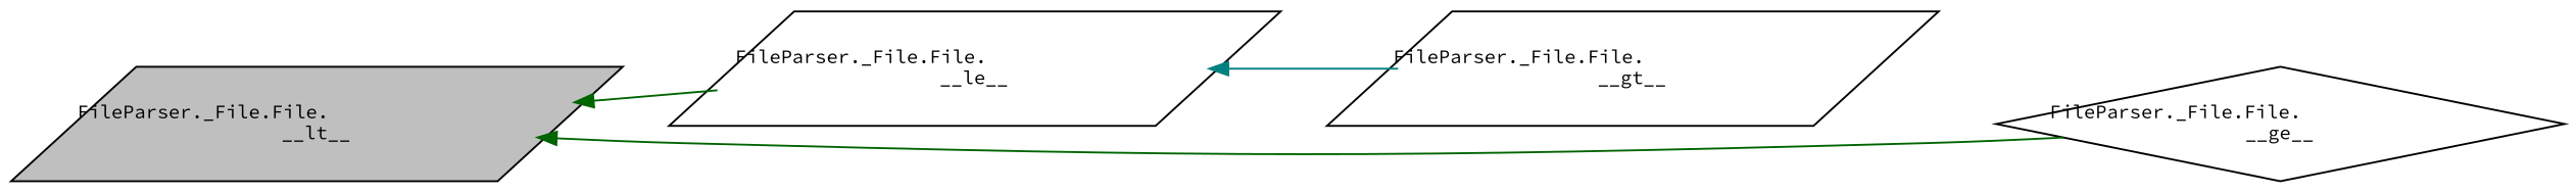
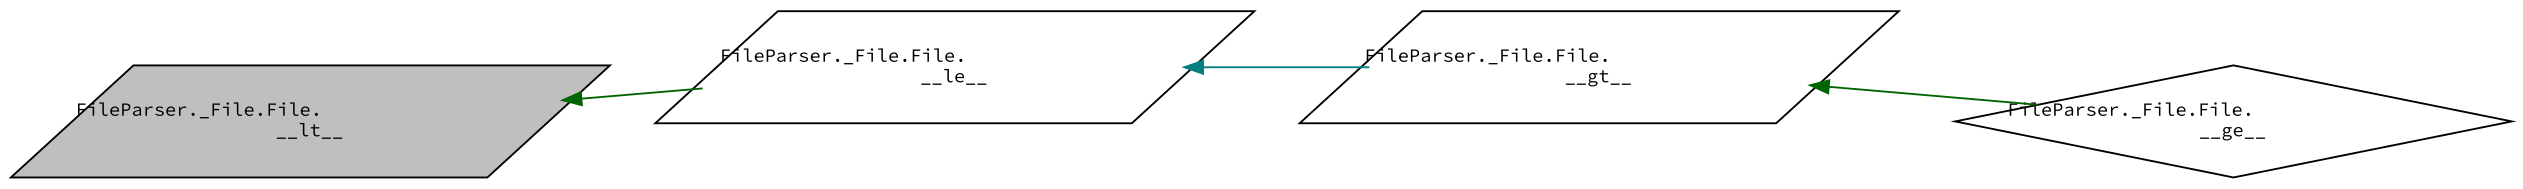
  digraph {
    fontname="Source Code Pro"
    rankdir=LR
    node [color=black fillcolor=white fontname="Source Code Pro" fontsize=10 shape=parallelogram style=filled]
    edge [color=darkgreen dir=back fontname="Source Code Pro" fontsize=10 labelfontname=Helvetica labelfontsize=10 style=solid]
    n1 [fillcolor=grey75 fontcolor=black height=0.2 label="FileParser._File.File.\l__lt__" width=0.4]
    n2 [height=0.2 label="FileParser._File.File.\l__le__" width=0.4]
    n3 [height=0.2 label="FileParser._File.File.\l__gt__" width=0.4]
    n4 [height=0.2 label="FileParser._File.File.\l__ge__" shape=diamond width=0.4]
    n1 -> n2
    n2 -> n3 [color=teal]
-   n1 -> n4
+   n3 -> n4
  }
